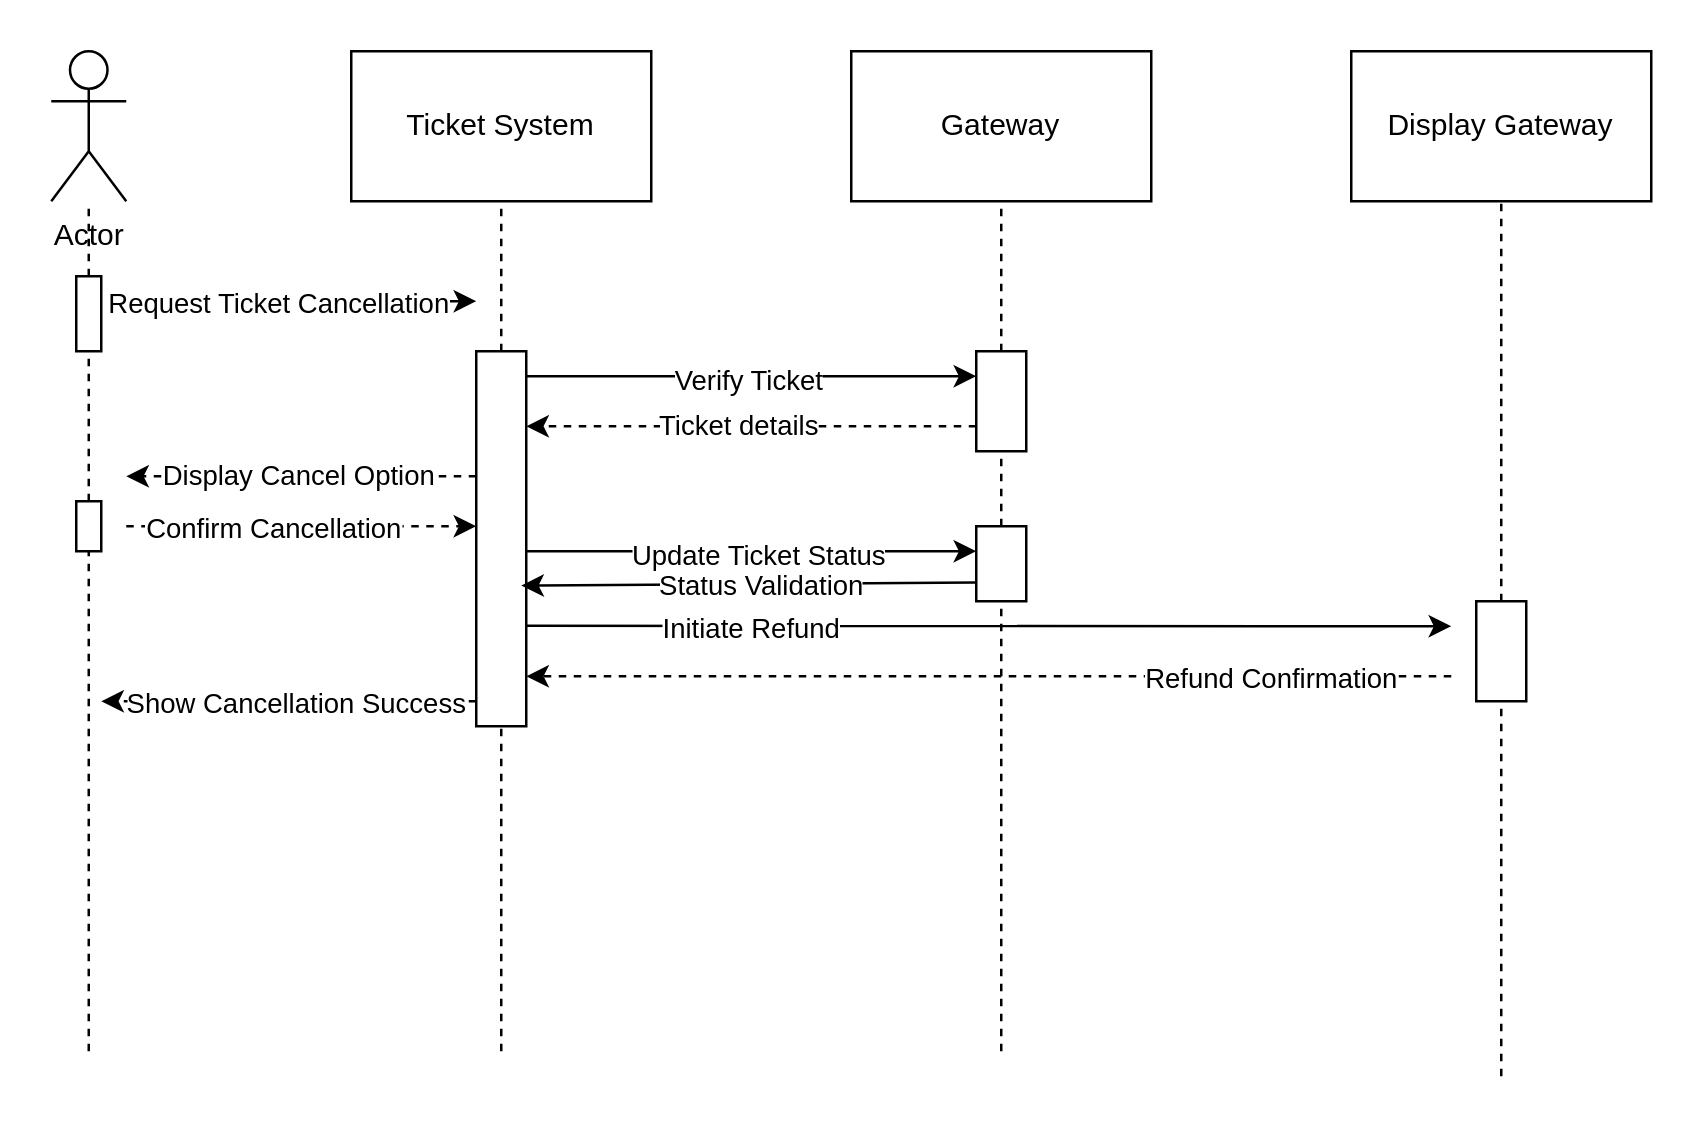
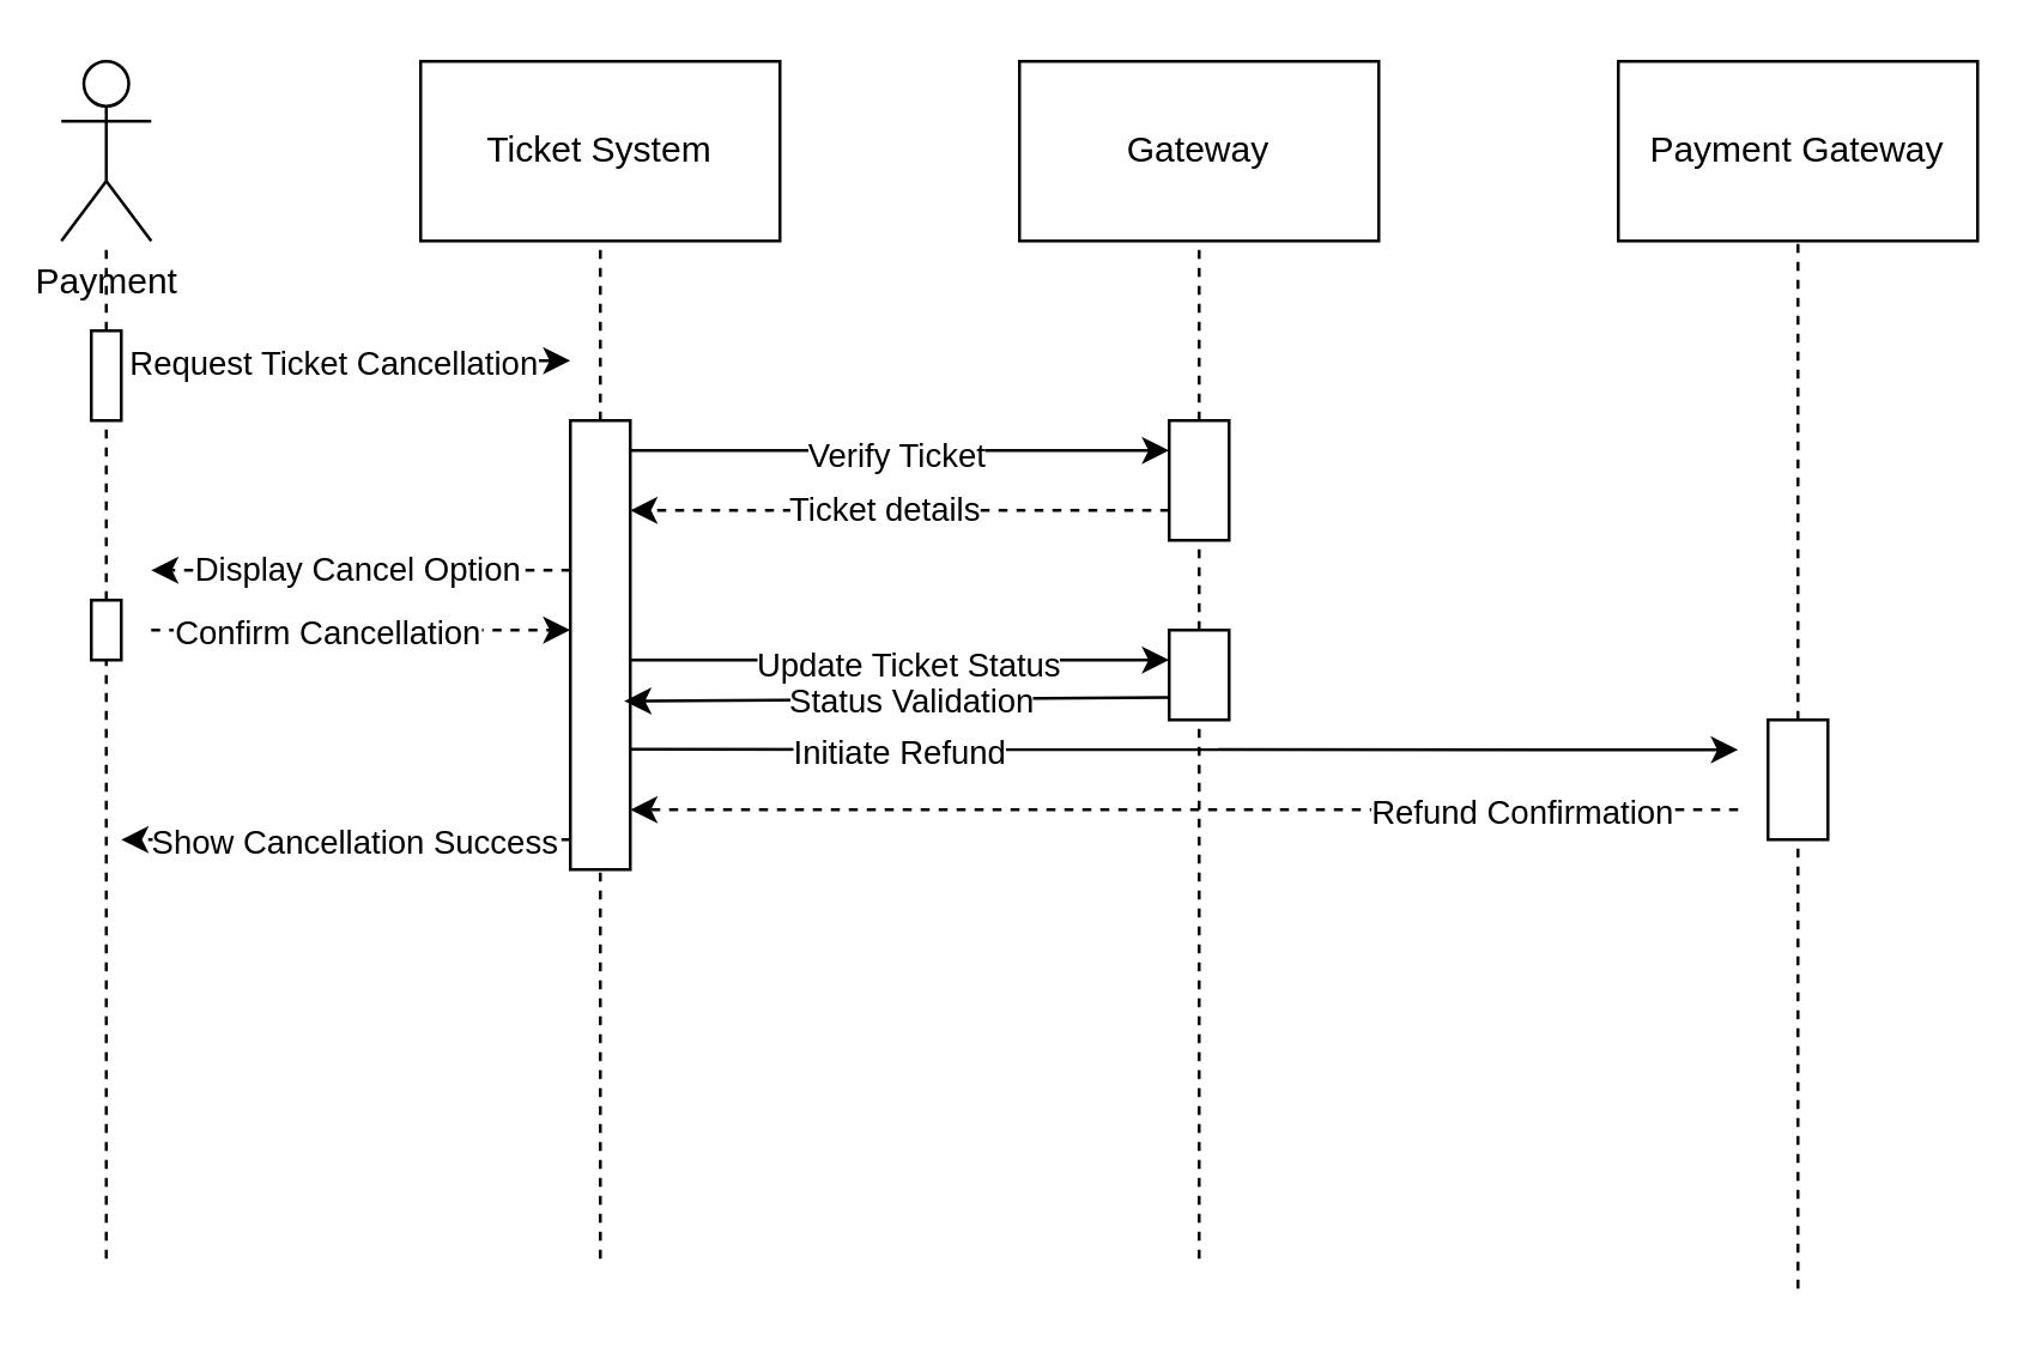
  <mxCell id="0" />
  <mxCell id="1" parent="0" />
  <mxCell id="2" value="Gateway" style="rounded=0;whiteSpace=wrap;html=1;" parent="1" vertex="1"><mxGeometry x="340" y="20" width="120" height="60" as="geometry" /></mxCell>
  <mxCell id="3" value="Ticket System" style="rounded=0;whiteSpace=wrap;html=1;" parent="1" vertex="1"><mxGeometry x="140" y="20" width="120" height="60" as="geometry" /></mxCell>
- <mxCell id="4" value="Display Gateway" style="rounded=0;whiteSpace=wrap;html=1;" parent="1" vertex="1"><mxGeometry x="540" y="20" width="120" height="60" as="geometry" /></mxCell>
- <mxCell id="5" value="Actor" style="shape=umlActor;verticalLabelPosition=bottom;verticalAlign=top;html=1;outlineConnect=0;" parent="1" vertex="1"><mxGeometry x="20" y="20" width="30" height="60" as="geometry" /></mxCell>
+ <mxCell id="4" value="Payment Gateway" style="rounded=0;whiteSpace=wrap;html=1;" parent="1" vertex="1"><mxGeometry x="540" y="20" width="120" height="60" as="geometry" /></mxCell>
+ <mxCell id="5" value="Payment" style="shape=umlActor;verticalLabelPosition=bottom;verticalAlign=top;html=1;outlineConnect=0;" parent="1" vertex="1"><mxGeometry x="20" y="20" width="30" height="60" as="geometry" /></mxCell>
  <mxCell id="6" value="" style="endArrow=none;dashed=1;html=1;rounded=0;" parent="1" target="5" edge="1" source="13"><mxGeometry width="50" height="50" relative="1" as="geometry"><mxPoint x="35" y="420" as="sourcePoint" /><mxPoint x="340" y="120" as="targetPoint" /></mxGeometry></mxCell>
  <mxCell id="7" value="" style="endArrow=none;dashed=1;html=1;rounded=0;" parent="1" target="3" edge="1" source="31"><mxGeometry width="50" height="50" relative="1" as="geometry"><mxPoint x="200" y="420" as="sourcePoint" /><mxPoint x="340" y="120" as="targetPoint" /></mxGeometry></mxCell>
  <mxCell id="8" value="" style="endArrow=none;dashed=1;html=1;rounded=0;" parent="1" target="2" edge="1" source="33"><mxGeometry width="50" height="50" relative="1" as="geometry"><mxPoint x="400" y="420" as="sourcePoint" /><mxPoint x="340" y="120" as="targetPoint" /></mxGeometry></mxCell>
  <mxCell id="9" value="" style="endArrow=none;dashed=1;html=1;rounded=0;" parent="1" target="4" edge="1" source="37"><mxGeometry width="50" height="50" relative="1" as="geometry"><mxPoint x="600" y="430" as="sourcePoint" /><mxPoint x="625" y="120" as="targetPoint" /></mxGeometry></mxCell>
  <mxCell id="10" value="" style="endArrow=classic;html=1;rounded=0;" parent="1" edge="1"><mxGeometry width="50" height="50" relative="1" as="geometry"><mxPoint x="50" y="120" as="sourcePoint" /><mxPoint x="190" y="120" as="targetPoint" /></mxGeometry></mxCell>
  <mxCell id="11" value="Request Ticket Cancellation" style="edgeLabel;html=1;align=center;verticalAlign=middle;resizable=0;points=[];" vertex="1" connectable="0" parent="10"><mxGeometry x="0.057" relative="1" as="geometry"><mxPoint x="-14" as="offset" /></mxGeometry></mxCell>
  <mxCell id="12" value="" style="endArrow=none;dashed=1;html=1;rounded=0;" edge="1" parent="1" source="35" target="13"><mxGeometry width="50" height="50" relative="1" as="geometry"><mxPoint x="35" y="420" as="sourcePoint" /><mxPoint x="35" y="80" as="targetPoint" /></mxGeometry></mxCell>
  <mxCell id="13" value="" style="rounded=0;whiteSpace=wrap;html=1;" parent="1" vertex="1"><mxGeometry x="30" y="110" width="10" height="30" as="geometry" /></mxCell>
  <mxCell id="14" value="" style="endArrow=classic;html=1;rounded=0;" edge="1" parent="1"><mxGeometry width="50" height="50" relative="1" as="geometry"><mxPoint x="210" y="150" as="sourcePoint" /><mxPoint x="390" y="150" as="targetPoint" /><Array as="points"><mxPoint x="300" y="150" /></Array></mxGeometry></mxCell>
  <mxCell id="15" value="Verify Ticket" style="edgeLabel;html=1;align=center;verticalAlign=middle;resizable=0;points=[];" vertex="1" connectable="0" parent="14"><mxGeometry x="-0.018" y="-1" relative="1" as="geometry"><mxPoint as="offset" /></mxGeometry></mxCell>
  <mxCell id="16" value="" style="endArrow=classic;html=1;rounded=0;strokeColor=default;dashed=1;" edge="1" parent="1"><mxGeometry width="50" height="50" relative="1" as="geometry"><mxPoint x="390" y="170" as="sourcePoint" /><mxPoint x="210" y="170" as="targetPoint" /></mxGeometry></mxCell>
  <mxCell id="17" value="Ticket details" style="edgeLabel;html=1;align=center;verticalAlign=middle;resizable=0;points=[];" vertex="1" connectable="0" parent="16"><mxGeometry x="0.063" y="-1" relative="1" as="geometry"><mxPoint as="offset" /></mxGeometry></mxCell>
  <mxCell id="18" value="" style="endArrow=classic;html=1;rounded=0;dashed=1;" edge="1" parent="1"><mxGeometry width="50" height="50" relative="1" as="geometry"><mxPoint x="190" y="190" as="sourcePoint" /><mxPoint x="50" y="190" as="targetPoint" /></mxGeometry></mxCell>
  <mxCell id="19" value="Display Cancel Option" style="edgeLabel;html=1;align=center;verticalAlign=middle;resizable=0;points=[];" vertex="1" connectable="0" parent="18"><mxGeometry x="0.026" y="-1" relative="1" as="geometry"><mxPoint as="offset" /></mxGeometry></mxCell>
  <mxCell id="20" value="" style="endArrow=classic;html=1;rounded=0;dashed=1;" edge="1" parent="1"><mxGeometry width="50" height="50" relative="1" as="geometry"><mxPoint x="50" y="210" as="sourcePoint" /><mxPoint x="190" y="210" as="targetPoint" /></mxGeometry></mxCell>
  <mxCell id="21" value="Confirm Cancellation" style="edgeLabel;html=1;align=center;verticalAlign=middle;resizable=0;points=[];" vertex="1" connectable="0" parent="20"><mxGeometry x="-0.169" relative="1" as="geometry"><mxPoint as="offset" /></mxGeometry></mxCell>
  <mxCell id="22" value="" style="endArrow=classic;html=1;rounded=0;" edge="1" parent="1"><mxGeometry width="50" height="50" relative="1" as="geometry"><mxPoint x="210" y="220" as="sourcePoint" /><mxPoint x="390" y="220" as="targetPoint" /></mxGeometry></mxCell>
  <mxCell id="23" value="Update Ticket Status" style="edgeLabel;html=1;align=center;verticalAlign=middle;resizable=0;points=[];" vertex="1" connectable="0" parent="22"><mxGeometry x="0.022" y="-1" relative="1" as="geometry"><mxPoint as="offset" /></mxGeometry></mxCell>
  <mxCell id="24" value="" style="endArrow=classic;html=1;rounded=0;" edge="1" parent="1"><mxGeometry width="50" height="50" relative="1" as="geometry"><mxPoint x="210" y="249.8" as="sourcePoint" /><mxPoint x="580" y="250" as="targetPoint" /></mxGeometry></mxCell>
  <mxCell id="25" value="Initiate Refund" style="edgeLabel;html=1;align=center;verticalAlign=middle;resizable=0;points=[];" vertex="1" connectable="0" parent="24"><mxGeometry x="-0.56" y="-1" relative="1" as="geometry"><mxPoint x="9" as="offset" /></mxGeometry></mxCell>
  <mxCell id="26" value="" style="endArrow=classic;html=1;rounded=0;dashed=1;" edge="1" parent="1"><mxGeometry width="50" height="50" relative="1" as="geometry"><mxPoint x="580" y="270" as="sourcePoint" /><mxPoint x="210" y="270" as="targetPoint" /></mxGeometry></mxCell>
  <mxCell id="27" value="Refund Confirmation" style="edgeLabel;html=1;align=center;verticalAlign=middle;resizable=0;points=[];" vertex="1" connectable="0" parent="26"><mxGeometry x="-0.604" relative="1" as="geometry"><mxPoint as="offset" /></mxGeometry></mxCell>
  <mxCell id="28" value="" style="endArrow=classic;html=1;rounded=0;dashed=1;" edge="1" parent="1"><mxGeometry width="50" height="50" relative="1" as="geometry"><mxPoint x="190" y="280" as="sourcePoint" /><mxPoint x="40" y="280" as="targetPoint" /></mxGeometry></mxCell>
  <mxCell id="29" value="Show Cancellation Success" style="edgeLabel;html=1;align=center;verticalAlign=middle;resizable=0;points=[];" vertex="1" connectable="0" parent="28"><mxGeometry x="-0.027" relative="1" as="geometry"><mxPoint as="offset" /></mxGeometry></mxCell>
  <mxCell id="30" value="" style="endArrow=none;dashed=1;html=1;rounded=0;" edge="1" parent="1" target="31"><mxGeometry width="50" height="50" relative="1" as="geometry"><mxPoint x="200" y="420" as="sourcePoint" /><mxPoint x="200" y="80" as="targetPoint" /></mxGeometry></mxCell>
  <mxCell id="31" value="" style="rounded=0;whiteSpace=wrap;html=1;" vertex="1" parent="1"><mxGeometry x="190" y="140" width="20" height="150" as="geometry" /></mxCell>
  <mxCell id="32" value="" style="endArrow=none;dashed=1;html=1;rounded=0;" edge="1" parent="1" source="39" target="33"><mxGeometry width="50" height="50" relative="1" as="geometry"><mxPoint x="400" y="420" as="sourcePoint" /><mxPoint x="400" y="80" as="targetPoint" /></mxGeometry></mxCell>
  <mxCell id="33" value="" style="rounded=0;whiteSpace=wrap;html=1;" vertex="1" parent="1"><mxGeometry x="390" y="140" width="20" height="40" as="geometry" /></mxCell>
  <mxCell id="34" value="" style="endArrow=none;dashed=1;html=1;rounded=0;" edge="1" parent="1" target="35"><mxGeometry width="50" height="50" relative="1" as="geometry"><mxPoint x="35" y="420" as="sourcePoint" /><mxPoint x="35" y="140" as="targetPoint" /></mxGeometry></mxCell>
  <mxCell id="35" value="" style="rounded=0;whiteSpace=wrap;html=1;" vertex="1" parent="1"><mxGeometry x="30" y="200" width="10" height="20" as="geometry" /></mxCell>
  <mxCell id="36" value="" style="endArrow=none;dashed=1;html=1;rounded=0;" edge="1" parent="1" target="37"><mxGeometry width="50" height="50" relative="1" as="geometry"><mxPoint x="600" y="430" as="sourcePoint" /><mxPoint x="600" y="80" as="targetPoint" /></mxGeometry></mxCell>
  <mxCell id="37" value="" style="rounded=0;whiteSpace=wrap;html=1;" vertex="1" parent="1"><mxGeometry x="590" y="240" width="20" height="40" as="geometry" /></mxCell>
  <mxCell id="38" value="" style="endArrow=none;dashed=1;html=1;rounded=0;" edge="1" parent="1" target="39"><mxGeometry width="50" height="50" relative="1" as="geometry"><mxPoint x="400" y="420" as="sourcePoint" /><mxPoint x="400" y="180" as="targetPoint" /></mxGeometry></mxCell>
  <mxCell id="39" value="" style="rounded=0;whiteSpace=wrap;html=1;" vertex="1" parent="1"><mxGeometry x="390" y="210" width="20" height="30" as="geometry" /></mxCell>
  <mxCell id="40" value="" style="endArrow=classic;html=1;rounded=0;entryX=0.9;entryY=0.625;entryDx=0;entryDy=0;entryPerimeter=0;exitX=0;exitY=0.75;exitDx=0;exitDy=0;" edge="1" parent="1" source="39" target="31"><mxGeometry width="50" height="50" relative="1" as="geometry"><mxPoint x="300" y="280" as="sourcePoint" /><mxPoint x="350" y="230" as="targetPoint" /></mxGeometry></mxCell>
  <mxCell id="41" value="Status Validation" style="edgeLabel;html=1;align=center;verticalAlign=middle;resizable=0;points=[];" vertex="1" connectable="0" parent="40"><mxGeometry x="-0.046" relative="1" as="geometry"><mxPoint as="offset" /></mxGeometry></mxCell>
